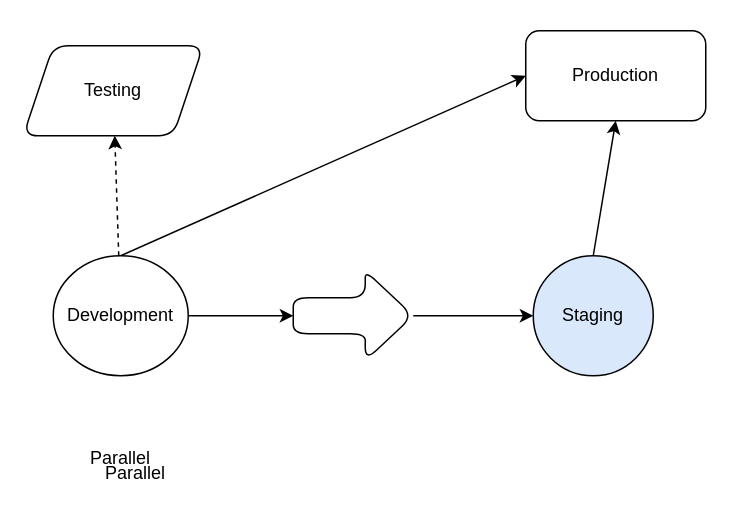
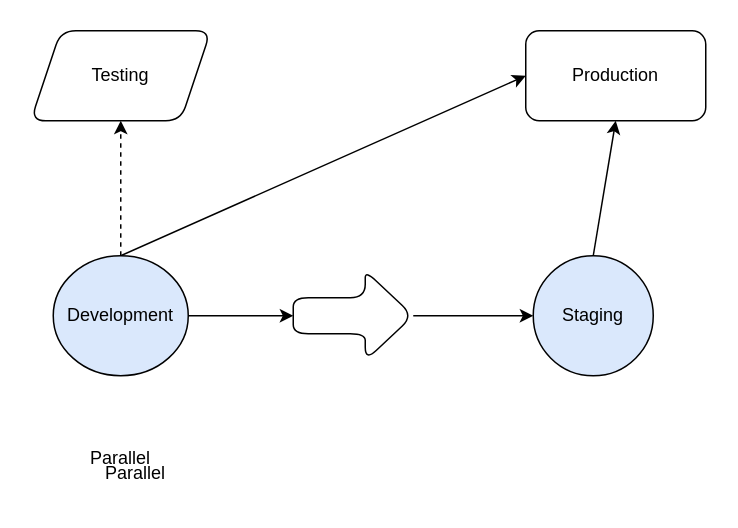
  <mxCell id="0" />
  <mxCell id="1" parent="0" />
  <mxCell id="2" value="Production" style="rounded=1;whiteSpace=wrap;html=1;" vertex="1" parent="1"><mxGeometry x="350" y="20" width="120" height="60" as="geometry" /></mxCell>
  <mxCell id="3" value="" style="edgeStyle=none;html=1;" edge="1" parent="1" target="9"><mxGeometry relative="1" as="geometry"><mxPoint x="275" y="210" as="sourcePoint" /></mxGeometry></mxCell>
  <mxCell id="4" value="" style="edgeStyle=none;html=1;" edge="1" parent="1" source="7" target="10"><mxGeometry relative="1" as="geometry" /></mxCell>
  <mxCell id="5" style="edgeStyle=none;html=1;exitX=0.5;exitY=0;exitDx=0;exitDy=0;entryX=0;entryY=0.5;entryDx=0;entryDy=0;" edge="1" parent="1" source="7" target="2"><mxGeometry relative="1" as="geometry" /></mxCell>
  <mxCell id="6" value="" style="edgeStyle=none;html=1;dashed=1;" edge="1" parent="1" source="7" target="12"><mxGeometry relative="1" as="geometry" /></mxCell>
- <mxCell id="7" value="Development" style="ellipse;whiteSpace=wrap;html=1;rounded=1;" vertex="1" parent="1"><mxGeometry x="35" y="170" width="90" height="80" as="geometry" /></mxCell>
+ <mxCell id="7" value="Development" style="ellipse;whiteSpace=wrap;html=1;rounded=1;fillColor=#dae8fc;" vertex="1" parent="1"><mxGeometry x="35" y="170" width="90" height="80" as="geometry" /></mxCell>
  <mxCell id="8" style="edgeStyle=none;html=1;exitX=0.5;exitY=0;exitDx=0;exitDy=0;entryX=0.5;entryY=1;entryDx=0;entryDy=0;" edge="1" parent="1" source="9" target="2"><mxGeometry relative="1" as="geometry" /></mxCell>
  <mxCell id="9" value="Staging" style="ellipse;whiteSpace=wrap;html=1;rounded=1;fillColor=#dae8fc;" vertex="1" parent="1"><mxGeometry x="355" y="170" width="80" height="80" as="geometry" /></mxCell>
  <mxCell id="10" value="" style="shape=singleArrow;whiteSpace=wrap;html=1;arrowWidth=0.4;arrowSize=0.4;rounded=1;" vertex="1" parent="1"><mxGeometry x="195" y="180" width="80" height="60" as="geometry" /></mxCell>
  <mxCell id="11" value="Parallel" style="text;html=1;strokeColor=none;fillColor=none;align=center;verticalAlign=middle;whiteSpace=wrap;rounded=0;" vertex="1" parent="1"><mxGeometry x="50" y="290" width="60" height="30" as="geometry" /></mxCell>
- <mxCell id="12" value="Testing" style="shape=parallelogram;perimeter=parallelogramPerimeter;whiteSpace=wrap;html=1;fixedSize=1;rounded=1;" vertex="1" parent="1"><mxGeometry x="15" y="30" width="120" height="60" as="geometry" /></mxCell>
+ <mxCell id="12" value="Testing" style="shape=parallelogram;perimeter=parallelogramPerimeter;whiteSpace=wrap;html=1;fixedSize=1;rounded=1;" vertex="1" parent="1"><mxGeometry x="20" y="20" width="120" height="60" as="geometry" /></mxCell>
  <mxCell id="13" value="Parallel" style="text;html=1;strokeColor=none;fillColor=none;align=center;verticalAlign=middle;whiteSpace=wrap;rounded=0;" vertex="1" parent="1"><mxGeometry x="60" y="300" width="60" height="30" as="geometry" /></mxCell>
